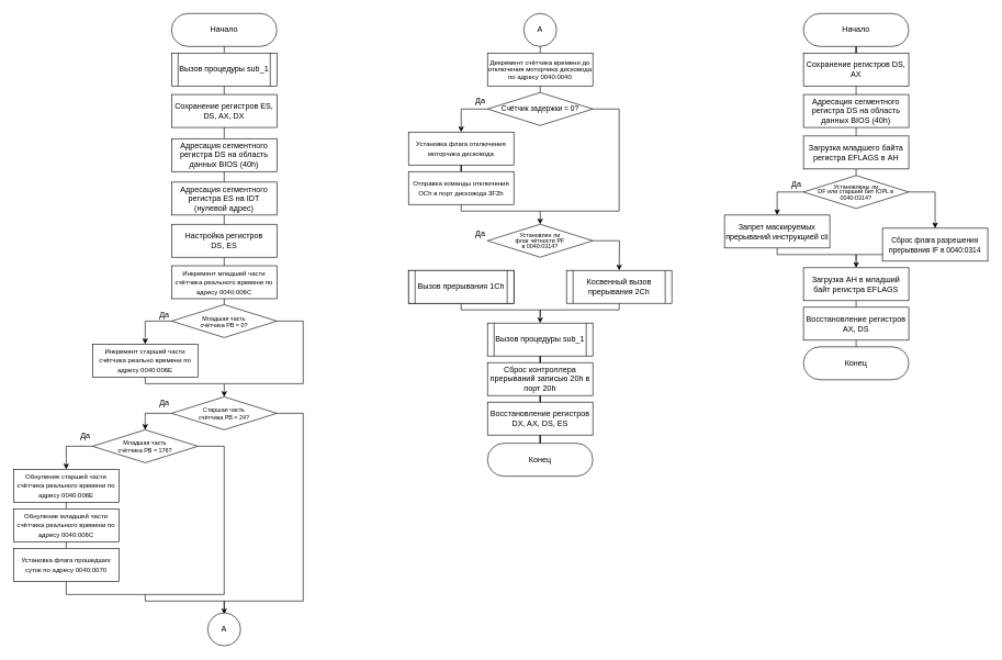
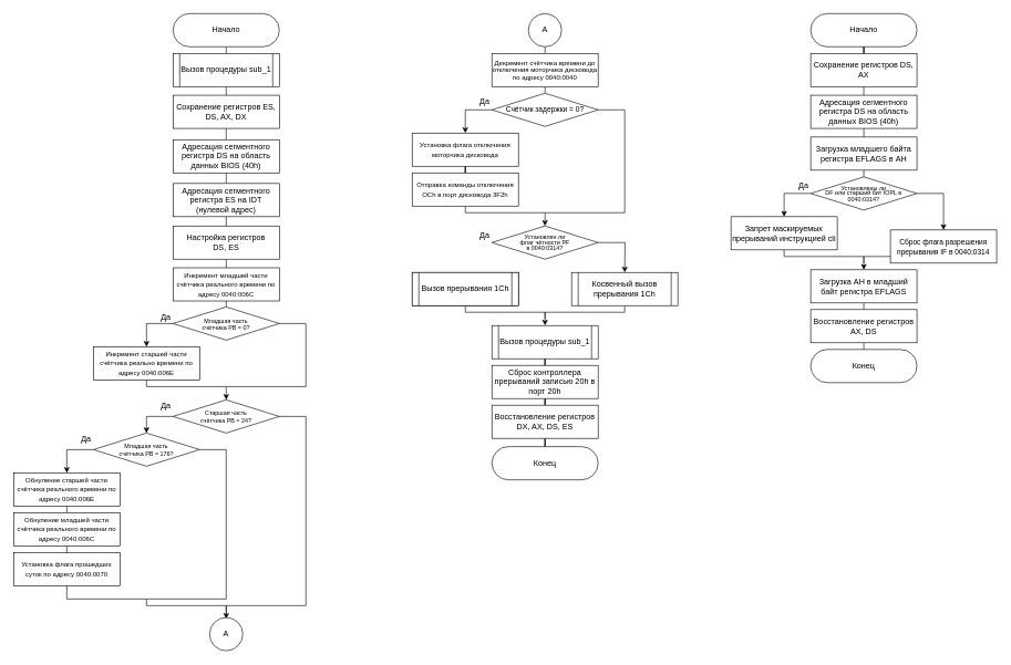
  <mxCell id="0" />
  <mxCell id="1" parent="0" />
  <mxCell id="2" style="edgeStyle=orthogonalEdgeStyle;rounded=0;orthogonalLoop=1;jettySize=auto;html=1;exitX=0.5;exitY=1;exitDx=0;exitDy=0;entryX=0.5;entryY=0;entryDx=0;entryDy=0;endArrow=none;endFill=0;" parent="1" source="3" target="7" edge="1"><mxGeometry relative="1" as="geometry" /></mxCell>
  <mxCell id="3" value="&lt;div&gt;Начало&lt;/div&gt;" style="rounded=1;whiteSpace=wrap;html=1;arcSize=50;" parent="1" vertex="1"><mxGeometry x="260" y="20" width="160" height="50" as="geometry" /></mxCell>
  <mxCell id="4" style="edgeStyle=orthogonalEdgeStyle;rounded=0;orthogonalLoop=1;jettySize=auto;html=1;exitX=0.5;exitY=1;exitDx=0;exitDy=0;entryX=0.5;entryY=0;entryDx=0;entryDy=0;endArrow=none;endFill=0;" edge="1" parent="1" source="5" target="81"><mxGeometry relative="1" as="geometry" /></mxCell>
  <mxCell id="5" value="Сохранение регистров ES, DS, AX, DX" style="rounded=0;whiteSpace=wrap;html=1;" parent="1" vertex="1"><mxGeometry x="260" y="143" width="160" height="50" as="geometry" /></mxCell>
  <mxCell id="6" style="edgeStyle=orthogonalEdgeStyle;rounded=0;orthogonalLoop=1;jettySize=auto;html=1;exitX=0.5;exitY=1;exitDx=0;exitDy=0;entryX=0.5;entryY=0;entryDx=0;entryDy=0;endArrow=none;endFill=0;" parent="1" source="7" target="5" edge="1"><mxGeometry relative="1" as="geometry" /></mxCell>
  <mxCell id="7" value="Вызов процедуры sub_1" style="shape=process;whiteSpace=wrap;html=1;backgroundOutline=1;size=0.063;" parent="1" vertex="1"><mxGeometry x="260" y="80" width="160" height="50" as="geometry" /></mxCell>
  <mxCell id="8" style="edgeStyle=orthogonalEdgeStyle;rounded=0;orthogonalLoop=1;jettySize=auto;html=1;exitX=0.5;exitY=1;exitDx=0;exitDy=0;entryX=0.5;entryY=0;entryDx=0;entryDy=0;endArrow=none;endFill=0;" parent="1" target="11" edge="1"><mxGeometry relative="1" as="geometry"><mxPoint x="340" y="452" as="sourcePoint" /></mxGeometry></mxCell>
  <mxCell id="9" value="&lt;font style=&quot;font-size: 10px&quot;&gt;Инкремент младшей части счётчика реального времени по адресу 0040:006C&lt;br&gt;&lt;/font&gt;" style="rounded=0;whiteSpace=wrap;html=1;" parent="1" vertex="1"><mxGeometry x="260" y="403" width="160" height="50" as="geometry" /></mxCell>
  <mxCell id="10" style="edgeStyle=orthogonalEdgeStyle;rounded=0;orthogonalLoop=1;jettySize=auto;html=1;exitX=0;exitY=0.5;exitDx=0;exitDy=0;endArrow=classic;endFill=1;" parent="1" source="11" target="13" edge="1"><mxGeometry relative="1" as="geometry" /></mxCell>
  <mxCell id="11" value="&lt;p style=&quot;line-height: 90%&quot;&gt;&lt;font style=&quot;font-size: 9px ; line-height: 80%&quot;&gt;Младшая часть&lt;br&gt;счётчика РВ = 0?&lt;br&gt;&lt;/font&gt;&lt;/p&gt;" style="rhombus;whiteSpace=wrap;html=1;" parent="1" vertex="1"><mxGeometry x="260" y="462" width="160" height="50" as="geometry" /></mxCell>
  <mxCell id="12" style="edgeStyle=orthogonalEdgeStyle;rounded=0;orthogonalLoop=1;jettySize=auto;html=1;exitX=0.5;exitY=1;exitDx=0;exitDy=0;endArrow=classic;endFill=1;" parent="1" source="13" target="22" edge="1"><mxGeometry relative="1" as="geometry"><mxPoint x="340" y="582" as="targetPoint" /><Array as="points"><mxPoint x="220" y="582" /><mxPoint x="340" y="582" /></Array></mxGeometry></mxCell>
  <mxCell id="13" value="&lt;font size=&quot;1&quot;&gt;Инкремент старшей части счётчика реально времени по адресу 0040:006E&lt;/font&gt;" style="rounded=0;whiteSpace=wrap;html=1;" parent="1" vertex="1"><mxGeometry x="140" y="522" width="160" height="50" as="geometry" /></mxCell>
  <mxCell id="14" style="edgeStyle=orthogonalEdgeStyle;rounded=0;orthogonalLoop=1;jettySize=auto;html=1;exitX=0.5;exitY=1;exitDx=0;exitDy=0;entryX=0.5;entryY=0;entryDx=0;entryDy=0;endArrow=none;endFill=0;" parent="1" source="15" target="17" edge="1"><mxGeometry relative="1" as="geometry" /></mxCell>
  <mxCell id="15" value="&lt;font size=&quot;1&quot;&gt;Обнуление старшей части счётчика реального времени по адресу 0040:006E&lt;/font&gt;" style="rounded=0;whiteSpace=wrap;html=1;" parent="1" vertex="1"><mxGeometry y="712" width="160" height="50" as="geometry" x="20" /></mxCell>
  <mxCell id="16" style="edgeStyle=orthogonalEdgeStyle;rounded=0;orthogonalLoop=1;jettySize=auto;html=1;exitX=0.5;exitY=1;exitDx=0;exitDy=0;entryX=0.5;entryY=0;entryDx=0;entryDy=0;endArrow=none;endFill=0;" parent="1" source="17" target="19" edge="1"><mxGeometry relative="1" as="geometry" /></mxCell>
  <mxCell id="17" value="&lt;font size=&quot;1&quot;&gt;Обнуление младшей части счётчика реального времени по адресу 0040:006C&lt;/font&gt;" style="rounded=0;whiteSpace=wrap;html=1;" parent="1" vertex="1"><mxGeometry y="772" width="160" height="50" as="geometry" x="20" /></mxCell>
  <mxCell id="18" style="edgeStyle=orthogonalEdgeStyle;rounded=0;orthogonalLoop=1;jettySize=auto;html=1;entryX=0.5;entryY=0;entryDx=0;entryDy=0;endArrow=classic;endFill=1;exitX=0.5;exitY=1;exitDx=0;exitDy=0;" parent="1" source="19" edge="1"><mxGeometry relative="1" as="geometry"><Array as="points"><mxPoint x="100" y="902" /><mxPoint x="220" y="902" /><mxPoint x="220" y="912" /><mxPoint x="340" y="912" /></Array><mxPoint x="340" y="932" as="targetPoint" /></mxGeometry></mxCell>
  <mxCell id="19" value="&lt;font size=&quot;1&quot;&gt;Установка флага прошедших суток по адресу 0040:0070&lt;/font&gt;" style="rounded=0;whiteSpace=wrap;html=1;" parent="1" vertex="1"><mxGeometry y="832" width="160" height="50" as="geometry" x="20" /></mxCell>
  <mxCell id="20" style="edgeStyle=orthogonalEdgeStyle;rounded=0;orthogonalLoop=1;jettySize=auto;html=1;entryX=0.5;entryY=0;entryDx=0;entryDy=0;endArrow=classic;endFill=1;exitX=0;exitY=0.5;exitDx=0;exitDy=0;" parent="1" source="22" target="25" edge="1"><mxGeometry relative="1" as="geometry"><Array as="points"><mxPoint x="220" y="627" /></Array></mxGeometry></mxCell>
  <mxCell id="21" style="edgeStyle=orthogonalEdgeStyle;rounded=0;orthogonalLoop=1;jettySize=auto;html=1;endArrow=none;endFill=0;entryX=0.5;entryY=0;entryDx=0;entryDy=0;" parent="1" source="22" edge="1"><mxGeometry relative="1" as="geometry"><mxPoint x="340" y="932" as="targetPoint" /><Array as="points"><mxPoint x="460" y="627" /><mxPoint x="460" y="912" /><mxPoint x="340" y="912" /></Array></mxGeometry></mxCell>
  <mxCell id="22" value="&lt;p style=&quot;line-height: 90%&quot;&gt;&lt;font style=&quot;font-size: 9px ; line-height: 80%&quot;&gt;Старшая часть&lt;br&gt;счётчика РВ = 24?&lt;br&gt;&lt;/font&gt;&lt;/p&gt;" style="rhombus;whiteSpace=wrap;html=1;" parent="1" vertex="1"><mxGeometry x="260" y="602" width="160" height="50" as="geometry" /></mxCell>
  <mxCell id="23" style="edgeStyle=orthogonalEdgeStyle;rounded=0;orthogonalLoop=1;jettySize=auto;html=1;entryX=0.5;entryY=0;entryDx=0;entryDy=0;endArrow=classic;endFill=1;exitX=0;exitY=0.5;exitDx=0;exitDy=0;" parent="1" source="25" target="15" edge="1"><mxGeometry relative="1" as="geometry" /></mxCell>
  <mxCell id="24" style="edgeStyle=orthogonalEdgeStyle;rounded=0;orthogonalLoop=1;jettySize=auto;html=1;endArrow=none;endFill=0;exitX=1;exitY=0.5;exitDx=0;exitDy=0;" parent="1" source="25" edge="1"><mxGeometry relative="1" as="geometry"><mxPoint x="220" y="902" as="targetPoint" /><Array as="points"><mxPoint x="340" y="677" /><mxPoint x="340" y="902" /></Array></mxGeometry></mxCell>
  <mxCell id="25" value="&lt;p style=&quot;line-height: 90%&quot;&gt;&lt;font style=&quot;font-size: 9px ; line-height: 80%&quot;&gt;Младшая часть&lt;br&gt;счётчика РВ = 176?&lt;br&gt;&lt;/font&gt;&lt;/p&gt;" style="rhombus;whiteSpace=wrap;html=1;" parent="1" vertex="1"><mxGeometry x="140" y="652" width="160" height="50" as="geometry" /></mxCell>
  <mxCell id="26" value="" style="endArrow=none;html=1;exitX=1;exitY=0.5;exitDx=0;exitDy=0;rounded=0;" parent="1" source="11" edge="1"><mxGeometry width="50" height="50" relative="1" as="geometry"><mxPoint x="460" y="572" as="sourcePoint" /><mxPoint x="340" y="582" as="targetPoint" /><Array as="points"><mxPoint x="460" y="487" /><mxPoint x="460" y="582" /></Array></mxGeometry></mxCell>
  <mxCell id="27" value="А" style="ellipse;whiteSpace=wrap;html=1;aspect=fixed;rounded=1;" parent="1" vertex="1"><mxGeometry x="315" y="930" width="50" height="50" as="geometry" /></mxCell>
  <mxCell id="28" value="Да" style="text;html=1;resizable=0;points=[];autosize=1;align=left;verticalAlign=top;spacingTop=-4;" parent="1" vertex="1"><mxGeometry x="240" y="467" width="30" height="20" as="geometry" /></mxCell>
  <mxCell id="29" value="Да" style="text;html=1;resizable=0;points=[];autosize=1;align=left;verticalAlign=top;spacingTop=-4;" parent="1" vertex="1"><mxGeometry x="240" y="602" width="30" height="20" as="geometry" /></mxCell>
  <mxCell id="30" value="Да" style="text;html=1;resizable=0;points=[];autosize=1;align=left;verticalAlign=top;spacingTop=-4;" parent="1" vertex="1"><mxGeometry x="120" y="652" width="30" height="20" as="geometry" /></mxCell>
  <mxCell id="31" style="edgeStyle=orthogonalEdgeStyle;rounded=0;orthogonalLoop=1;jettySize=auto;html=1;exitX=0.5;exitY=1;exitDx=0;exitDy=0;entryX=0.5;entryY=0;entryDx=0;entryDy=0;endArrow=none;endFill=0;" parent="1" source="32" target="34" edge="1"><mxGeometry relative="1" as="geometry" /></mxCell>
  <mxCell id="32" value="А" style="ellipse;whiteSpace=wrap;html=1;aspect=fixed;rounded=1;" parent="1" vertex="1"><mxGeometry x="795" y="20" width="50" height="50" as="geometry" /></mxCell>
  <mxCell id="33" style="edgeStyle=orthogonalEdgeStyle;rounded=0;orthogonalLoop=1;jettySize=auto;html=1;exitX=0.5;exitY=1;exitDx=0;exitDy=0;entryX=0.5;entryY=0;entryDx=0;entryDy=0;endArrow=none;endFill=0;" parent="1" source="34" target="37" edge="1"><mxGeometry relative="1" as="geometry" /></mxCell>
  <mxCell id="34" value="&lt;p style=&quot;line-height: 90%&quot;&gt;&lt;font style=&quot;font-size: 10px ; line-height: 110%&quot;&gt;Декремент счётчика времени до отключения моторчика дисковода по адресу 0040:0040&lt;br&gt;&lt;/font&gt;&lt;/p&gt;" style="rounded=0;whiteSpace=wrap;html=1;" parent="1" vertex="1"><mxGeometry x="740" y="80" width="160" height="50" as="geometry" /></mxCell>
  <mxCell id="35" style="edgeStyle=orthogonalEdgeStyle;rounded=0;orthogonalLoop=1;jettySize=auto;html=1;exitX=0;exitY=0.5;exitDx=0;exitDy=0;entryX=0.5;entryY=0;entryDx=0;entryDy=0;endArrow=classic;endFill=1;" parent="1" source="37" target="39" edge="1"><mxGeometry relative="1" as="geometry" /></mxCell>
  <mxCell id="36" style="edgeStyle=orthogonalEdgeStyle;rounded=0;orthogonalLoop=1;jettySize=auto;html=1;exitX=1;exitY=0.5;exitDx=0;exitDy=0;endArrow=none;endFill=0;" parent="1" source="37" edge="1"><mxGeometry relative="1" as="geometry"><mxPoint x="820" y="320" as="targetPoint" /><Array as="points"><mxPoint x="940" y="165" /><mxPoint x="940" y="320" /></Array></mxGeometry></mxCell>
  <mxCell id="37" value="&lt;p style=&quot;line-height: 90%&quot;&gt;&lt;font style=&quot;font-size: 11px ; line-height: 80%&quot;&gt;Счётчик задержки = 0?&lt;br&gt;&lt;/font&gt;&lt;/p&gt;" style="rhombus;whiteSpace=wrap;html=1;" parent="1" vertex="1"><mxGeometry x="740" y="140" width="160" height="50" as="geometry" /></mxCell>
  <mxCell id="38" style="edgeStyle=orthogonalEdgeStyle;rounded=0;orthogonalLoop=1;jettySize=auto;html=1;entryX=0.5;entryY=0;entryDx=0;entryDy=0;endArrow=none;endFill=0;" parent="1" source="39" target="41" edge="1"><mxGeometry relative="1" as="geometry" /></mxCell>
  <mxCell id="39" value="&lt;font size=&quot;1&quot;&gt;Установка флага отключения моторчика дисковода&lt;br&gt;&lt;/font&gt;" style="rounded=0;whiteSpace=wrap;html=1;" parent="1" vertex="1"><mxGeometry x="620" y="200" width="160" height="50" as="geometry" /></mxCell>
  <mxCell id="40" style="edgeStyle=orthogonalEdgeStyle;rounded=0;orthogonalLoop=1;jettySize=auto;html=1;entryX=0.5;entryY=0;entryDx=0;entryDy=0;endArrow=classic;endFill=1;" parent="1" source="41" target="43" edge="1"><mxGeometry relative="1" as="geometry"><Array as="points"><mxPoint x="700" y="320" /><mxPoint x="820" y="320" /></Array></mxGeometry></mxCell>
  <mxCell id="41" value="&lt;font style=&quot;font-size: 10px&quot;&gt;Отправка команды отключения OCh в порт дисковода 3F2h&lt;/font&gt;" style="rounded=0;whiteSpace=wrap;html=1;" parent="1" vertex="1"><mxGeometry x="620" y="260" width="160" height="50" as="geometry" /></mxCell>
  <mxCell id="42" style="edgeStyle=orthogonalEdgeStyle;rounded=0;orthogonalLoop=1;jettySize=auto;html=1;entryX=0.5;entryY=0;entryDx=0;entryDy=0;endArrow=classic;endFill=1;exitX=1;exitY=0.5;exitDx=0;exitDy=0;" parent="1" source="43" edge="1"><mxGeometry relative="1" as="geometry"><mxPoint x="940" y="410" as="targetPoint" /></mxGeometry></mxCell>
  <mxCell id="43" value="&lt;p style=&quot;line-height: 90% ; font-size: 9px&quot;&gt;&lt;font style=&quot;font-size: 9px&quot;&gt;Установлен ли&lt;br&gt;флаг чётности PF&lt;br&gt;в 0040:0314?&lt;br&gt;&lt;/font&gt;&lt;/p&gt;" style="rhombus;whiteSpace=wrap;html=1;" parent="1" vertex="1"><mxGeometry x="740" y="340" width="160" height="50" as="geometry" /></mxCell>
  <mxCell id="44" value="Да" style="text;html=1;resizable=0;points=[];autosize=1;align=left;verticalAlign=top;spacingTop=-4;" parent="1" vertex="1"><mxGeometry x="720" y="143" width="30" height="20" as="geometry" /></mxCell>
  <mxCell id="45" value="Вызов процедуры sub_1" style="shape=process;whiteSpace=wrap;html=1;backgroundOutline=1;size=0.063;" parent="1" vertex="1"><mxGeometry x="620" y="410" width="160" height="50" as="geometry" /></mxCell>
  <mxCell id="46" style="edgeStyle=orthogonalEdgeStyle;rounded=0;orthogonalLoop=1;jettySize=auto;html=1;entryX=0.5;entryY=0;entryDx=0;entryDy=0;endArrow=classic;endFill=1;" parent="1" source="47" target="51" edge="1"><mxGeometry relative="1" as="geometry"><Array as="points"><mxPoint x="700" y="470" /><mxPoint x="820" y="470" /></Array></mxGeometry></mxCell>
  <mxCell id="47" value="Вызов прерывания 1Ch" style="shape=process;whiteSpace=wrap;html=1;backgroundOutline=1;size=0.063;" parent="1" vertex="1"><mxGeometry x="620" y="410" width="160" height="50" as="geometry" /></mxCell>
  <mxCell id="48" style="edgeStyle=orthogonalEdgeStyle;rounded=0;orthogonalLoop=1;jettySize=auto;html=1;endArrow=none;endFill=0;exitX=0.5;exitY=1;exitDx=0;exitDy=0;" parent="1" edge="1"><mxGeometry relative="1" as="geometry"><mxPoint x="820" y="480" as="targetPoint" /><Array as="points"><mxPoint x="940" y="470" /><mxPoint x="820" y="470" /></Array><mxPoint x="940" y="460" as="sourcePoint" /></mxGeometry></mxCell>
  <mxCell id="49" value="Да" style="text;html=1;resizable=0;points=[];autosize=1;align=left;verticalAlign=top;spacingTop=-4;" parent="1" vertex="1"><mxGeometry x="720" y="345" width="30" height="20" as="geometry" /></mxCell>
  <mxCell id="50" style="edgeStyle=orthogonalEdgeStyle;rounded=0;orthogonalLoop=1;jettySize=auto;html=1;entryX=0.5;entryY=0;entryDx=0;entryDy=0;endArrow=none;endFill=0;" parent="1" source="51" target="53" edge="1"><mxGeometry relative="1" as="geometry" /></mxCell>
  <mxCell id="51" value="Вызов процедуры sub_1" style="shape=process;whiteSpace=wrap;html=1;backgroundOutline=1;size=0.063;" parent="1" vertex="1"><mxGeometry x="740" y="490" width="160" height="50" as="geometry" /></mxCell>
  <mxCell id="52" style="edgeStyle=orthogonalEdgeStyle;rounded=0;orthogonalLoop=1;jettySize=auto;html=1;entryX=0.5;entryY=0;entryDx=0;entryDy=0;endArrow=none;endFill=0;" parent="1" source="53" target="55" edge="1"><mxGeometry relative="1" as="geometry" /></mxCell>
  <mxCell id="53" value="Сброс контроллера прерываний записью 20h в порт 20h" style="rounded=0;whiteSpace=wrap;html=1;" parent="1" vertex="1"><mxGeometry x="740" y="550" width="160" height="50" as="geometry" /></mxCell>
  <mxCell id="54" style="edgeStyle=orthogonalEdgeStyle;rounded=0;orthogonalLoop=1;jettySize=auto;html=1;entryX=0.5;entryY=0;entryDx=0;entryDy=0;endArrow=none;endFill=0;" parent="1" source="55" target="56" edge="1"><mxGeometry relative="1" as="geometry" /></mxCell>
  <mxCell id="55" value="Восстановление регистров DX, AX, DS, ES" style="rounded=0;whiteSpace=wrap;html=1;" parent="1" vertex="1"><mxGeometry x="740" y="610" width="160" height="50" as="geometry" /></mxCell>
  <mxCell id="56" value="Конец" style="rounded=1;whiteSpace=wrap;html=1;arcSize=50;" parent="1" vertex="1"><mxGeometry x="740" y="672.5" width="160" height="50" as="geometry" /></mxCell>
  <mxCell id="57" style="edgeStyle=orthogonalEdgeStyle;rounded=0;orthogonalLoop=1;jettySize=auto;html=1;entryX=0.5;entryY=0;entryDx=0;entryDy=0;endArrow=none;endFill=0;" parent="1" source="58" target="60" edge="1"><mxGeometry relative="1" as="geometry" /></mxCell>
  <mxCell id="58" value="&lt;div&gt;Начало&lt;/div&gt;" style="rounded=1;whiteSpace=wrap;html=1;arcSize=50;" parent="1" vertex="1"><mxGeometry x="1220" y="20" width="160" height="50" as="geometry" /></mxCell>
  <mxCell id="59" style="edgeStyle=orthogonalEdgeStyle;rounded=0;orthogonalLoop=1;jettySize=auto;html=1;exitX=0.5;exitY=1;exitDx=0;exitDy=0;entryX=0.5;entryY=0;entryDx=0;entryDy=0;endArrow=none;endFill=0;" parent="1" source="60" target="79" edge="1"><mxGeometry relative="1" as="geometry" /></mxCell>
  <mxCell id="60" value="Сохранение регистров DS, AX" style="rounded=0;whiteSpace=wrap;html=1;" parent="1" vertex="1"><mxGeometry x="1220" y="80" width="160" height="50" as="geometry" /></mxCell>
  <mxCell id="61" style="edgeStyle=orthogonalEdgeStyle;rounded=0;orthogonalLoop=1;jettySize=auto;html=1;exitX=0.5;exitY=1;exitDx=0;exitDy=0;entryX=0.5;entryY=0;entryDx=0;entryDy=0;endArrow=none;endFill=0;" parent="1" source="62" target="65" edge="1"><mxGeometry relative="1" as="geometry" /></mxCell>
  <mxCell id="62" value="Загрузка младшего байта регистра EFLAGS в AH" style="rounded=0;whiteSpace=wrap;html=1;" parent="1" vertex="1"><mxGeometry x="1220" y="206" width="160" height="50" as="geometry" /></mxCell>
  <mxCell id="63" style="edgeStyle=orthogonalEdgeStyle;rounded=0;orthogonalLoop=1;jettySize=auto;html=1;exitX=0;exitY=0.5;exitDx=0;exitDy=0;entryX=0.5;entryY=0;entryDx=0;entryDy=0;endArrow=classic;endFill=1;" parent="1" source="65" target="67" edge="1"><mxGeometry relative="1" as="geometry" /></mxCell>
  <mxCell id="64" style="edgeStyle=orthogonalEdgeStyle;rounded=0;orthogonalLoop=1;jettySize=auto;html=1;exitX=1;exitY=0.5;exitDx=0;exitDy=0;entryX=0.5;entryY=0;entryDx=0;entryDy=0;endArrow=classic;endFill=1;" parent="1" source="65" target="69" edge="1"><mxGeometry relative="1" as="geometry" /></mxCell>
  <mxCell id="65" value="&lt;p style=&quot;line-height: 90% ; font-size: 9px&quot;&gt;&lt;font style=&quot;font-size: 9px&quot;&gt;Установлены ли&lt;br&gt;DF или старший бит IOPL в&lt;br&gt;0040:0314?&lt;br&gt;&lt;/font&gt;&lt;/p&gt;" style="rhombus;whiteSpace=wrap;html=1;" parent="1" vertex="1"><mxGeometry x="1220" y="266" width="160" height="50" as="geometry" /></mxCell>
  <mxCell id="66" style="edgeStyle=orthogonalEdgeStyle;rounded=0;orthogonalLoop=1;jettySize=auto;html=1;exitX=0.5;exitY=1;exitDx=0;exitDy=0;entryX=0.5;entryY=0;entryDx=0;entryDy=0;endArrow=classic;endFill=1;" parent="1" source="67" target="71" edge="1"><mxGeometry relative="1" as="geometry"><Array as="points"><mxPoint x="1180" y="386" /><mxPoint x="1300" y="386" /></Array></mxGeometry></mxCell>
  <mxCell id="67" value="Запрет маскируемых прерываний инструкцией cli" style="rounded=0;whiteSpace=wrap;html=1;" parent="1" vertex="1"><mxGeometry x="1100" y="326" width="160" height="50" as="geometry" /></mxCell>
  <mxCell id="68" style="edgeStyle=orthogonalEdgeStyle;rounded=0;orthogonalLoop=1;jettySize=auto;html=1;exitX=0.5;exitY=1;exitDx=0;exitDy=0;endArrow=none;endFill=0;" parent="1" source="69" edge="1"><mxGeometry relative="1" as="geometry"><mxPoint x="1300" y="396" as="targetPoint" /><Array as="points"><mxPoint x="1420" y="386" /><mxPoint x="1300" y="386" /></Array></mxGeometry></mxCell>
  <mxCell id="69" value="&lt;font style=&quot;font-size: 11px&quot;&gt;Сброс флага разрешения прерывания IF в 0040:0314&lt;/font&gt;" style="rounded=0;whiteSpace=wrap;html=1;" parent="1" vertex="1"><mxGeometry x="1340" y="346" width="160" height="50" as="geometry" /></mxCell>
  <mxCell id="70" style="edgeStyle=orthogonalEdgeStyle;rounded=0;orthogonalLoop=1;jettySize=auto;html=1;exitX=0.5;exitY=1;exitDx=0;exitDy=0;entryX=0.5;entryY=0;entryDx=0;entryDy=0;endArrow=none;endFill=0;" parent="1" source="71" target="73" edge="1"><mxGeometry relative="1" as="geometry" /></mxCell>
  <mxCell id="71" value="Загрузка AH в младший байт регистра EFLAGS " style="rounded=0;whiteSpace=wrap;html=1;" parent="1" vertex="1"><mxGeometry x="1220" y="406" width="160" height="50" as="geometry" /></mxCell>
  <mxCell id="72" style="edgeStyle=orthogonalEdgeStyle;rounded=0;orthogonalLoop=1;jettySize=auto;html=1;exitX=0.5;exitY=1;exitDx=0;exitDy=0;entryX=0.5;entryY=0;entryDx=0;entryDy=0;endArrow=none;endFill=0;" parent="1" source="73" target="74" edge="1"><mxGeometry relative="1" as="geometry" /></mxCell>
  <mxCell id="73" value="Восстановление регистров AX, DS" style="rounded=0;whiteSpace=wrap;html=1;" parent="1" vertex="1"><mxGeometry x="1220" y="466" width="160" height="50" as="geometry" /></mxCell>
  <mxCell id="74" value="&lt;div&gt;Конец&lt;/div&gt;" style="rounded=1;whiteSpace=wrap;html=1;arcSize=50;" parent="1" vertex="1"><mxGeometry x="1220" y="526.071" width="160" height="50" as="geometry" /></mxCell>
  <mxCell id="75" value="Да" style="text;html=1;resizable=0;points=[];autosize=1;align=left;verticalAlign=top;spacingTop=-4;" parent="1" vertex="1"><mxGeometry x="1200" y="269" width="30" height="20" as="geometry" /></mxCell>
  <mxCell id="76" style="edgeStyle=orthogonalEdgeStyle;rounded=0;orthogonalLoop=1;jettySize=auto;html=1;exitX=0.5;exitY=1;exitDx=0;exitDy=0;entryX=0.5;entryY=0;entryDx=0;entryDy=0;endArrow=none;endFill=0;" parent="1" source="77" target="9" edge="1"><mxGeometry relative="1" as="geometry" /></mxCell>
  <mxCell id="77" value="&lt;div&gt;Настройка регистров &lt;br&gt;&lt;/div&gt;&lt;div&gt;DS, ES&lt;/div&gt;" style="rounded=0;whiteSpace=wrap;html=1;" parent="1" vertex="1"><mxGeometry x="260" y="340" width="160" height="50" as="geometry" /></mxCell>
  <mxCell id="78" style="edgeStyle=orthogonalEdgeStyle;rounded=0;orthogonalLoop=1;jettySize=auto;html=1;exitX=0.5;exitY=1;exitDx=0;exitDy=0;entryX=0.5;entryY=0;entryDx=0;entryDy=0;endArrow=none;endFill=0;" parent="1" source="79" target="62" edge="1"><mxGeometry relative="1" as="geometry" /></mxCell>
  <mxCell id="79" value="Адресация сегментного регистра DS на область данных BIOS (40h)" style="rounded=0;whiteSpace=wrap;html=1;" parent="1" vertex="1"><mxGeometry x="1220" y="143" width="160" height="50" as="geometry" /></mxCell>
  <mxCell id="80" style="edgeStyle=orthogonalEdgeStyle;rounded=0;orthogonalLoop=1;jettySize=auto;html=1;exitX=0.5;exitY=1;exitDx=0;exitDy=0;entryX=0.5;entryY=0;entryDx=0;entryDy=0;endArrow=none;endFill=0;" edge="1" parent="1" source="81" target="83"><mxGeometry relative="1" as="geometry" /></mxCell>
  <mxCell id="81" value="Адресация сегментного регистра DS на область данных BIOS (40h)" style="rounded=0;whiteSpace=wrap;html=1;" vertex="1" parent="1"><mxGeometry x="260" y="210" width="160" height="50" as="geometry" /></mxCell>
  <mxCell id="82" style="edgeStyle=orthogonalEdgeStyle;rounded=0;orthogonalLoop=1;jettySize=auto;html=1;exitX=0.5;exitY=1;exitDx=0;exitDy=0;entryX=0.5;entryY=0;entryDx=0;entryDy=0;endArrow=none;endFill=0;" edge="1" parent="1" source="83" target="77"><mxGeometry relative="1" as="geometry" /></mxCell>
  <mxCell id="83" value="Адресация сегментного регистра ES на IDT (нулевой адрес)" style="rounded=0;whiteSpace=wrap;html=1;" vertex="1" parent="1"><mxGeometry x="260" y="276" width="160" height="50" as="geometry" /></mxCell>
- <mxCell id="84" value="Косвенный вызов прерывания 2Ch" style="shape=process;whiteSpace=wrap;html=1;backgroundOutline=1;size=0.063;" vertex="1" parent="1"><mxGeometry x="860" y="410" width="160" height="50" as="geometry" /></mxCell>
+ <mxCell id="84" value="Косвенный вызов прерывания 1Ch" style="shape=process;whiteSpace=wrap;html=1;backgroundOutline=1;size=0.063;" vertex="1" parent="1"><mxGeometry x="860" y="410" width="160" height="50" as="geometry" /></mxCell>
